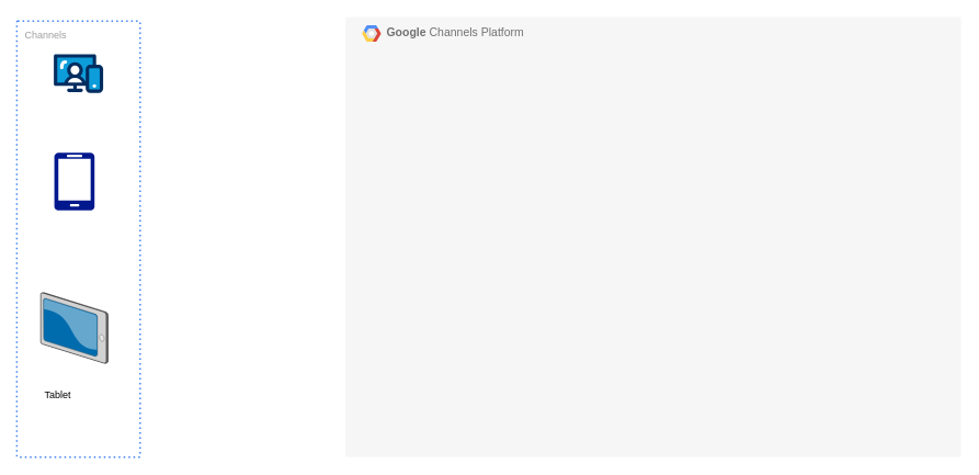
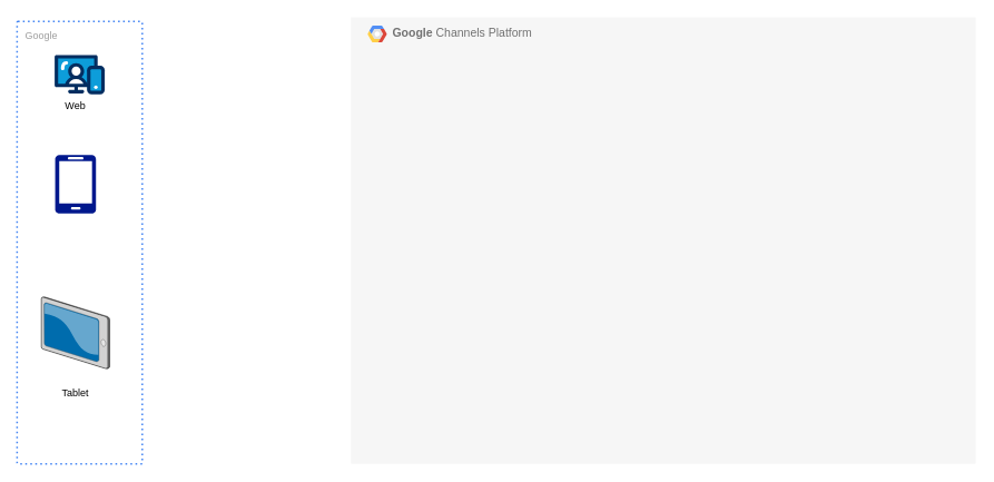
  <mxCell id="0" />
  <mxCell id="1" parent="0" />
  <mxCell id="2" value="&lt;b&gt;Google &lt;/b&gt;Channels Platform" style="fillColor=#F6F6F6;strokeColor=none;shadow=0;gradientColor=none;fontSize=14;align=left;spacing=10;fontColor=#717171;9E9E9E;verticalAlign=top;spacingTop=-4;fontStyle=0;spacingLeft=40;html=1;" vertex="1" parent="1"><mxGeometry x="420" y="20" width="748.5" height="535" as="geometry" /></mxCell>
  <mxCell id="3" value="" style="shape=mxgraph.gcp2.google_cloud_platform;fillColor=#F6F6F6;strokeColor=none;shadow=0;gradientColor=none;" vertex="1" parent="2"><mxGeometry width="23" height="20" relative="1" as="geometry"><mxPoint x="20" y="10" as="offset" /></mxGeometry></mxCell>
- <mxCell id="4" value="Channels" style="rounded=1;absoluteArcSize=1;arcSize=2;html=1;strokeColor=#4284F3;gradientColor=none;shadow=0;dashed=1;fontSize=12;fontColor=#9E9E9E;align=left;verticalAlign=top;spacing=10;spacingTop=-4;fillColor=none;dashPattern=1 2;strokeWidth=2;" vertex="1" parent="1"><mxGeometry x="20" y="25" width="150" height="530" as="geometry" /></mxCell>
+ <mxCell id="4" value="Google" style="rounded=1;absoluteArcSize=1;arcSize=2;html=1;strokeColor=#4284F3;gradientColor=none;shadow=0;dashed=1;fontSize=12;fontColor=#9E9E9E;align=left;verticalAlign=top;spacing=10;spacingTop=-4;fillColor=none;dashPattern=1 2;strokeWidth=2;" vertex="1" parent="1"><mxGeometry x="20" y="25" width="150" height="530" as="geometry" /></mxCell>
  <mxCell id="5" value="" style="verticalLabelPosition=bottom;aspect=fixed;html=1;shape=mxgraph.salesforce.web;" vertex="1" parent="1"><mxGeometry x="65" y="65" width="60" height="47.4" as="geometry" /></mxCell>
+ <mxCell id="6" value="&lt;font style=&quot;font-size: 12px;&quot;&gt;Web&lt;/font&gt;" style="text;html=1;strokeColor=none;fillColor=none;align=center;verticalAlign=middle;whiteSpace=wrap;rounded=0;" vertex="1" parent="1"><mxGeometry x="60" y="112.4" width="60" height="30" as="geometry" /></mxCell>
  <mxCell id="7" value="" style="sketch=0;aspect=fixed;pointerEvents=1;shadow=0;dashed=0;html=1;strokeColor=none;labelPosition=center;verticalLabelPosition=bottom;verticalAlign=top;align=center;fillColor=#00188D;shape=mxgraph.azure.mobile" vertex="1" parent="1"><mxGeometry x="65.5" y="185" width="49" height="70" as="geometry" /></mxCell>
  <mxCell id="8" value="" style="verticalLabelPosition=bottom;sketch=0;aspect=fixed;html=1;verticalAlign=top;strokeColor=none;align=center;outlineConnect=0;shape=mxgraph.citrix.tablet_2;" vertex="1" parent="1"><mxGeometry x="49" y="355" width="82" height="86" as="geometry" /></mxCell>
- <mxCell id="9" value="&lt;font style=&quot;font-size: 12px;&quot;&gt;Tablet&lt;/font&gt;" style="text;html=1;strokeColor=none;fillColor=none;align=center;verticalAlign=middle;whiteSpace=wrap;rounded=0;" vertex="1" parent="1"><mxGeometry x="40" y="465" width="60" height="30" as="geometry" /></mxCell>
+ <mxCell id="9" value="&lt;font style=&quot;font-size: 12px;&quot;&gt;Tablet&lt;/font&gt;" style="text;html=1;strokeColor=none;fillColor=none;align=center;verticalAlign=middle;whiteSpace=wrap;rounded=0;" vertex="1" parent="1"><mxGeometry x="60" y="455" width="60" height="30" as="geometry" /></mxCell>
